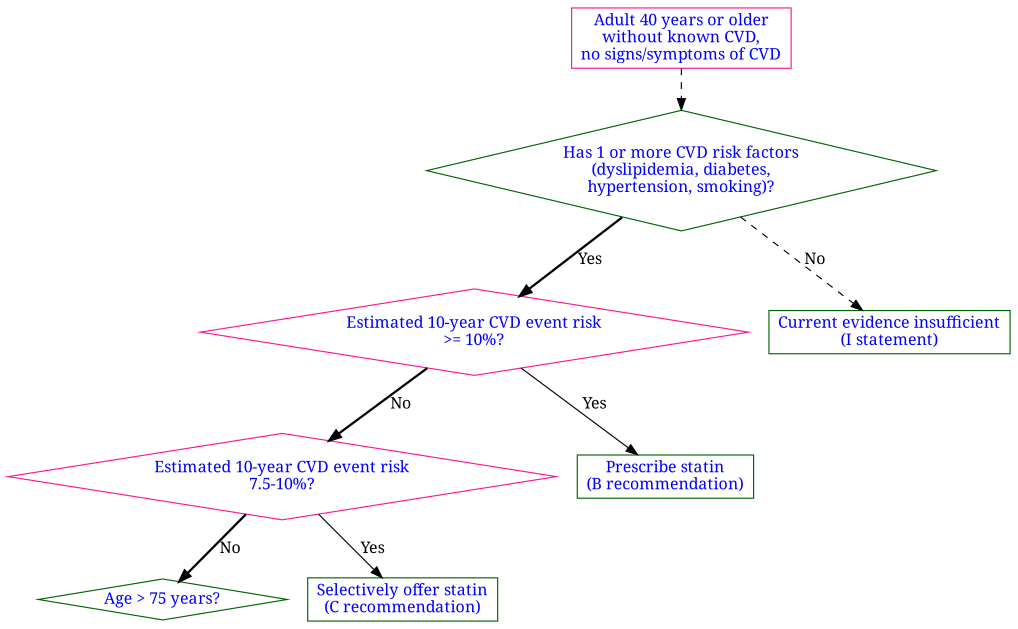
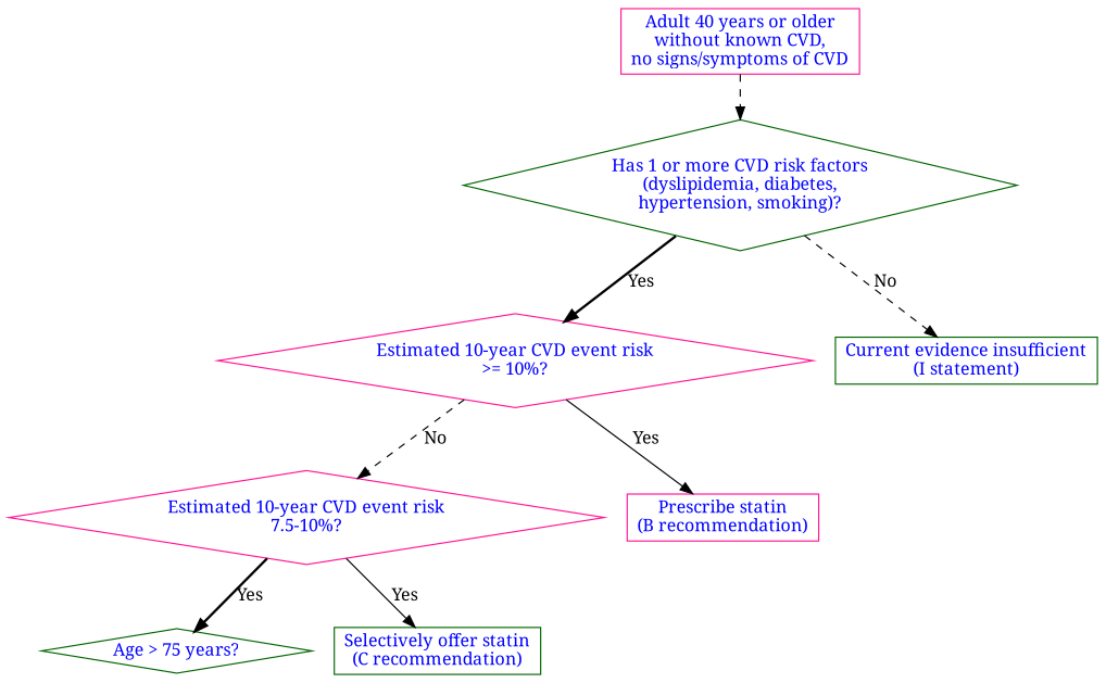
  digraph {
    fontname="Noto Serif"
    rankdir=TB
    node [color=darkgreen fontcolor=blue fontname="Noto Serif" shape=box]
    edge [fontname="Noto Serif" style=bold]
    n1 [color=deeppink label="Adult 40 years or older\nwithout known CVD,\nno signs/symptoms of CVD"]
    n2 [label="Has 1 or more CVD risk factors\n(dyslipidemia, diabetes,\nhypertension, smoking)?" shape=diamond]
    n3 [color=deeppink label="Estimated 10-year CVD event risk\n>= 10%?" shape=diamond]
    n4 [label="Current evidence insufficient\n(I statement)"]
    n5 [color=deeppink label="Estimated 10-year CVD event risk\n7.5-10%?" shape=diamond]
-   n6 [label="Prescribe statin\n(B recommendation)"]
+   n6 [color=deeppink label="Prescribe statin\n(B recommendation)"]
    n7 [label="Age > 75 years?" shape=diamond]
    n8 [label="Selectively offer statin\n(C recommendation)"]
    n1 -> n2 [style=dashed]
    n2 -> n3 [label=Yes]
    n2 -> n4 [label=No style=dashed]
-   n3 -> n5 [label=No]
+   n3 -> n5 [label=No style=dashed]
    n3 -> n6 [label=Yes style=solid]
-   n5 -> n7 [label=No]
+   n5 -> n7 [label=Yes]
    n5 -> n8 [label=Yes style=solid]
  }
